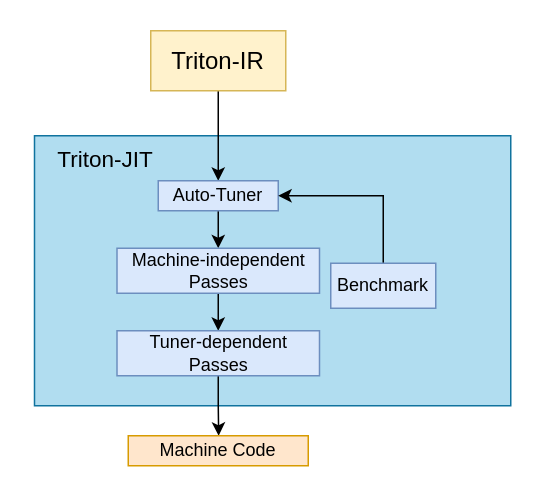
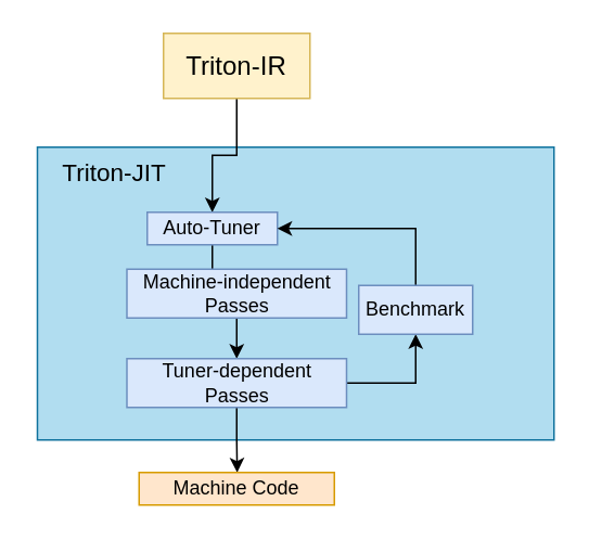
  <mxCell id="0" />
  <mxCell id="1" parent="0" />
  <mxCell id="2" value="" style="rounded=0;whiteSpace=wrap;html=1;fillColor=#b1ddf0;strokeColor=#10739e;" vertex="1" parent="1"><mxGeometry x="22.5" y="90" width="317.5" height="180" as="geometry" /></mxCell>
  <mxCell id="3" style="edgeStyle=orthogonalEdgeStyle;rounded=0;orthogonalLoop=1;jettySize=auto;html=1;exitX=0.5;exitY=1;exitDx=0;exitDy=0;entryX=0.5;entryY=0;entryDx=0;entryDy=0;" edge="1" parent="1" source="4" target="7"><mxGeometry relative="1" as="geometry" /></mxCell>
  <mxCell id="4" value="Triton-IR" style="rounded=0;whiteSpace=wrap;html=1;fontSize=16;fillColor=#fff2cc;strokeColor=#d6b656;" vertex="1" parent="1"><mxGeometry x="100" y="20" width="90" height="40" as="geometry" /></mxCell>
  <mxCell id="5" value="Triton-JIT" style="text;html=1;align=center;verticalAlign=middle;whiteSpace=wrap;rounded=0;fontSize=15;" vertex="1" parent="1"><mxGeometry x="20" y="90" width="100" height="30" as="geometry" /></mxCell>
  <mxCell id="6" style="edgeStyle=orthogonalEdgeStyle;rounded=0;orthogonalLoop=1;jettySize=auto;html=1;exitX=0.5;exitY=1;exitDx=0;exitDy=0;" edge="1" parent="1" source="7" target="9"><mxGeometry relative="1" as="geometry" /></mxCell>
- <mxCell id="7" value="Auto-Tuner" style="rounded=0;whiteSpace=wrap;html=1;fillColor=#dae8fc;strokeColor=#6c8ebf;" vertex="1" parent="1"><mxGeometry x="105" y="120" width="80" height="20" as="geometry" /></mxCell>
+ <mxCell id="7" value="Auto-Tuner" style="rounded=0;whiteSpace=wrap;html=1;fillColor=#dae8fc;strokeColor=#6c8ebf;" vertex="1" parent="1"><mxGeometry x="90" y="130" width="80" height="20" as="geometry" /></mxCell>
  <mxCell id="8" style="edgeStyle=orthogonalEdgeStyle;rounded=0;orthogonalLoop=1;jettySize=auto;html=1;exitX=0.5;exitY=1;exitDx=0;exitDy=0;entryX=0.5;entryY=0;entryDx=0;entryDy=0;" edge="1" parent="1" source="9" target="12"><mxGeometry relative="1" as="geometry" /></mxCell>
  <mxCell id="9" value="Machine-independent&lt;div&gt;Passes&lt;/div&gt;" style="rounded=0;whiteSpace=wrap;html=1;fillColor=#dae8fc;strokeColor=#6c8ebf;" vertex="1" parent="1"><mxGeometry x="77.5" y="165" width="135" height="30" as="geometry" /></mxCell>
  <mxCell id="10" style="edgeStyle=orthogonalEdgeStyle;rounded=0;orthogonalLoop=1;jettySize=auto;html=1;exitX=0.5;exitY=1;exitDx=0;exitDy=0;" edge="1" parent="1" source="12"><mxGeometry relative="1" as="geometry"><mxPoint x="145.286" y="290" as="targetPoint" /></mxGeometry></mxCell>
+ <mxCell id="11" style="edgeStyle=orthogonalEdgeStyle;rounded=0;orthogonalLoop=1;jettySize=auto;html=1;exitX=1;exitY=0.5;exitDx=0;exitDy=0;" edge="1" parent="1" source="12" target="15"><mxGeometry relative="1" as="geometry" /></mxCell>
  <mxCell id="12" value="Tuner-dependent&lt;div&gt;Passes&lt;/div&gt;" style="rounded=0;whiteSpace=wrap;html=1;fillColor=#dae8fc;strokeColor=#6c8ebf;" vertex="1" parent="1"><mxGeometry x="77.5" y="220" width="135" height="30" as="geometry" /></mxCell>
  <mxCell id="13" value="Machine Code" style="rounded=0;whiteSpace=wrap;html=1;fillColor=#ffe6cc;strokeColor=#d79b00;" vertex="1" parent="1"><mxGeometry x="85" y="290" width="120" height="20" as="geometry" /></mxCell>
  <mxCell id="14" style="edgeStyle=orthogonalEdgeStyle;rounded=0;orthogonalLoop=1;jettySize=auto;html=1;exitX=0.5;exitY=0;exitDx=0;exitDy=0;entryX=1;entryY=0.5;entryDx=0;entryDy=0;" edge="1" parent="1" source="15" target="7"><mxGeometry relative="1" as="geometry" /></mxCell>
  <mxCell id="15" value="Benchmark" style="rounded=0;whiteSpace=wrap;html=1;fillColor=#dae8fc;strokeColor=#6c8ebf;" vertex="1" parent="1"><mxGeometry x="220" y="175" width="70" height="30" as="geometry" /></mxCell>
